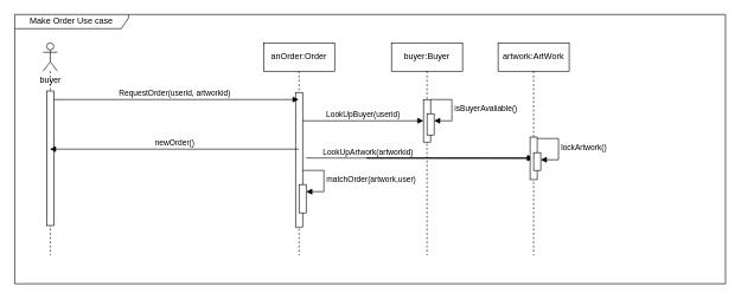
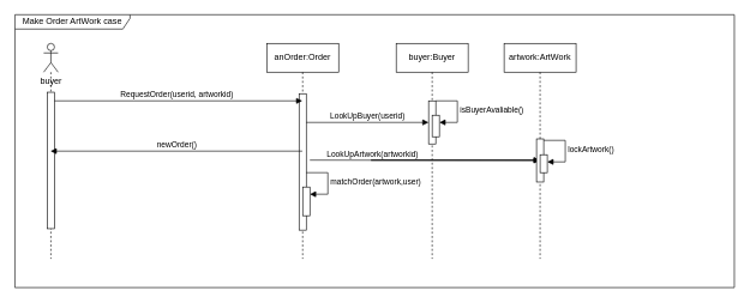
  <mxCell id="0" />
  <mxCell id="1" parent="0" />
  <mxCell id="2" value="anOrder:Order" style="shape=umlLifeline;perimeter=lifelinePerimeter;whiteSpace=wrap;html=1;container=0;dropTarget=0;collapsible=0;recursiveResize=0;outlineConnect=0;portConstraint=eastwest;newEdgeStyle={&quot;edgeStyle&quot;:&quot;elbowEdgeStyle&quot;,&quot;elbow&quot;:&quot;vertical&quot;,&quot;curved&quot;:0,&quot;rounded&quot;:0};" parent="1" vertex="1"><mxGeometry x="370" y="60" width="100" height="300" as="geometry" /></mxCell>
  <mxCell id="3" value="" style="html=1;points=[];perimeter=orthogonalPerimeter;outlineConnect=0;targetShapes=umlLifeline;portConstraint=eastwest;newEdgeStyle={&quot;edgeStyle&quot;:&quot;elbowEdgeStyle&quot;,&quot;elbow&quot;:&quot;vertical&quot;,&quot;curved&quot;:0,&quot;rounded&quot;:0};" parent="2" vertex="1"><mxGeometry x="45" y="70" width="10" height="190" as="geometry" /></mxCell>
  <mxCell id="4" value="buyer:Buyer" style="shape=umlLifeline;perimeter=lifelinePerimeter;whiteSpace=wrap;html=1;container=0;dropTarget=0;collapsible=0;recursiveResize=0;outlineConnect=0;portConstraint=eastwest;newEdgeStyle={&quot;edgeStyle&quot;:&quot;elbowEdgeStyle&quot;,&quot;elbow&quot;:&quot;vertical&quot;,&quot;curved&quot;:0,&quot;rounded&quot;:0};" parent="1" vertex="1"><mxGeometry x="550" y="60" width="100" height="300" as="geometry" /></mxCell>
  <mxCell id="5" value="" style="html=1;points=[];perimeter=orthogonalPerimeter;outlineConnect=0;targetShapes=umlLifeline;portConstraint=eastwest;newEdgeStyle={&quot;edgeStyle&quot;:&quot;elbowEdgeStyle&quot;,&quot;elbow&quot;:&quot;vertical&quot;,&quot;curved&quot;:0,&quot;rounded&quot;:0};" parent="4" vertex="1"><mxGeometry x="45" y="80" width="10" height="60" as="geometry" /></mxCell>
  <mxCell id="6" value="LookUpBuyer(userid)" style="html=1;verticalAlign=bottom;endArrow=block;edgeStyle=elbowEdgeStyle;elbow=vertical;curved=0;rounded=0;" parent="1" edge="1"><mxGeometry relative="1" as="geometry"><mxPoint x="425" y="170" as="sourcePoint" /><Array as="points"><mxPoint x="510" y="170" /></Array><mxPoint x="595" y="170" as="targetPoint" /></mxGeometry></mxCell>
  <mxCell id="7" value="" style="shape=umlLifeline;perimeter=lifelinePerimeter;whiteSpace=wrap;html=1;container=1;dropTarget=0;collapsible=0;recursiveResize=0;outlineConnect=0;portConstraint=eastwest;newEdgeStyle={&quot;curved&quot;:0,&quot;rounded&quot;:0};participant=umlActor;" vertex="1" parent="1"><mxGeometry x="60" y="60" width="20" height="300" as="geometry" /></mxCell>
  <mxCell id="8" value="RequestOrder(userid, artworkid)" style="html=1;verticalAlign=bottom;endArrow=block;curved=0;rounded=0;" edge="1" parent="1"><mxGeometry width="80" relative="1" as="geometry"><mxPoint x="69.5" y="140" as="sourcePoint" /><mxPoint x="419.5" y="140" as="targetPoint" /></mxGeometry></mxCell>
  <mxCell id="9" value="buyer" style="text;html=1;align=center;verticalAlign=middle;resizable=0;points=[];autosize=1;strokeColor=none;fillColor=none;" vertex="1" parent="1"><mxGeometry x="45" y="98" width="50" height="30" as="geometry" /></mxCell>
- <mxCell id="10" value="Make Order Use case" style="shape=umlFrame;whiteSpace=wrap;html=1;pointerEvents=0;width=160;height=20;" vertex="1" parent="1"><mxGeometry x="20" width="1000" height="380" as="geometry" y="20" /></mxCell>
+ <mxCell id="10" value="Make Order ArtWork case" style="shape=umlFrame;whiteSpace=wrap;html=1;pointerEvents=0;width=160;height=20;" vertex="1" parent="1"><mxGeometry x="20" width="1000" height="380" as="geometry" y="20" /></mxCell>
  <mxCell id="11" value="" style="html=1;points=[];perimeter=orthogonalPerimeter;outlineConnect=0;targetShapes=umlLifeline;portConstraint=eastwest;newEdgeStyle={&quot;edgeStyle&quot;:&quot;elbowEdgeStyle&quot;,&quot;elbow&quot;:&quot;vertical&quot;,&quot;curved&quot;:0,&quot;rounded&quot;:0};" vertex="1" parent="1"><mxGeometry x="65" y="128" width="10" height="190" as="geometry" /></mxCell>
  <mxCell id="12" value="artwork:ArtWork" style="shape=umlLifeline;perimeter=lifelinePerimeter;whiteSpace=wrap;html=1;container=0;dropTarget=0;collapsible=0;recursiveResize=0;outlineConnect=0;portConstraint=eastwest;newEdgeStyle={&quot;edgeStyle&quot;:&quot;elbowEdgeStyle&quot;,&quot;elbow&quot;:&quot;vertical&quot;,&quot;curved&quot;:0,&quot;rounded&quot;:0};" vertex="1" parent="1"><mxGeometry x="700" y="60" width="100" height="300" as="geometry" /></mxCell>
  <mxCell id="13" value="LookUpArtwork(artworkid)" style="html=1;verticalAlign=bottom;endArrow=block;edgeStyle=elbowEdgeStyle;elbow=vertical;curved=0;rounded=0;" edge="1" parent="1" source="15" target="12"><mxGeometry relative="1" as="geometry"><mxPoint x="430" y="222.5" as="sourcePoint" /><Array as="points"><mxPoint x="515" y="222.5" /></Array><mxPoint x="600" y="222.5" as="targetPoint" /></mxGeometry></mxCell>
  <mxCell id="14" value="" style="html=1;verticalAlign=bottom;endArrow=block;edgeStyle=elbowEdgeStyle;elbow=vertical;curved=0;rounded=0;" edge="1" parent="1" target="12"><mxGeometry relative="1" as="geometry"><mxPoint x="430" y="222.5" as="sourcePoint" /><Array as="points" /><mxPoint x="750" y="223" as="targetPoint" /></mxGeometry></mxCell>
  <mxCell id="15" value="" style="html=1;points=[];perimeter=orthogonalPerimeter;outlineConnect=0;targetShapes=umlLifeline;portConstraint=eastwest;newEdgeStyle={&quot;edgeStyle&quot;:&quot;elbowEdgeStyle&quot;,&quot;elbow&quot;:&quot;vertical&quot;,&quot;curved&quot;:0,&quot;rounded&quot;:0};" vertex="1" parent="1"><mxGeometry x="745" y="193" width="10" height="60" as="geometry" /></mxCell>
  <mxCell id="16" value="" style="html=1;points=[[0,0,0,0,5],[0,1,0,0,-5],[1,0,0,0,5],[1,1,0,0,-5]];perimeter=orthogonalPerimeter;outlineConnect=0;targetShapes=umlLifeline;portConstraint=eastwest;newEdgeStyle={&quot;curved&quot;:0,&quot;rounded&quot;:0};" vertex="1" parent="1"><mxGeometry x="420" y="260" width="10" height="40" as="geometry" /></mxCell>
  <mxCell id="17" value="matchOrder(artwork,user)" style="html=1;align=left;spacingLeft=2;endArrow=block;rounded=0;edgeStyle=orthogonalEdgeStyle;curved=0;rounded=0;" edge="1" target="16" parent="1"><mxGeometry relative="1" as="geometry"><mxPoint x="425" y="240" as="sourcePoint" /><Array as="points"><mxPoint x="455" y="270" /></Array></mxGeometry></mxCell>
  <mxCell id="18" value="newOrder()" style="html=1;verticalAlign=bottom;endArrow=block;curved=0;rounded=0;" edge="1" parent="1" source="2" target="7"><mxGeometry width="80" relative="1" as="geometry"><mxPoint x="410" y="220" as="sourcePoint" /><mxPoint x="490" y="220" as="targetPoint" /></mxGeometry></mxCell>
  <mxCell id="19" value="" style="html=1;points=[[0,0,0,0,5],[0,1,0,0,-5],[1,0,0,0,5],[1,1,0,0,-5]];perimeter=orthogonalPerimeter;outlineConnect=0;targetShapes=umlLifeline;portConstraint=eastwest;newEdgeStyle={&quot;curved&quot;:0,&quot;rounded&quot;:0};" vertex="1" parent="1"><mxGeometry x="600" y="160" width="10" height="30" as="geometry" /></mxCell>
  <mxCell id="20" value="isBuyerAvaliable()" style="html=1;align=left;spacingLeft=2;endArrow=block;rounded=0;edgeStyle=orthogonalEdgeStyle;curved=0;rounded=0;" edge="1" target="19" parent="1"><mxGeometry relative="1" as="geometry"><mxPoint x="605" y="140" as="sourcePoint" /><Array as="points"><mxPoint x="635" y="170" /></Array></mxGeometry></mxCell>
  <mxCell id="21" value="" style="html=1;points=[[0,0,0,0,5],[0,1,0,0,-5],[1,0,0,0,5],[1,1,0,0,-5]];perimeter=orthogonalPerimeter;outlineConnect=0;targetShapes=umlLifeline;portConstraint=eastwest;newEdgeStyle={&quot;curved&quot;:0,&quot;rounded&quot;:0};" vertex="1" parent="1"><mxGeometry x="750" y="215" width="10" height="25" as="geometry" /></mxCell>
  <mxCell id="22" value="lockArtwork()" style="html=1;align=left;spacingLeft=2;endArrow=block;rounded=0;edgeStyle=orthogonalEdgeStyle;curved=0;rounded=0;" edge="1" target="21" parent="1"><mxGeometry relative="1" as="geometry"><mxPoint x="755" y="195" as="sourcePoint" /><Array as="points"><mxPoint x="785" y="225" /></Array></mxGeometry></mxCell>
